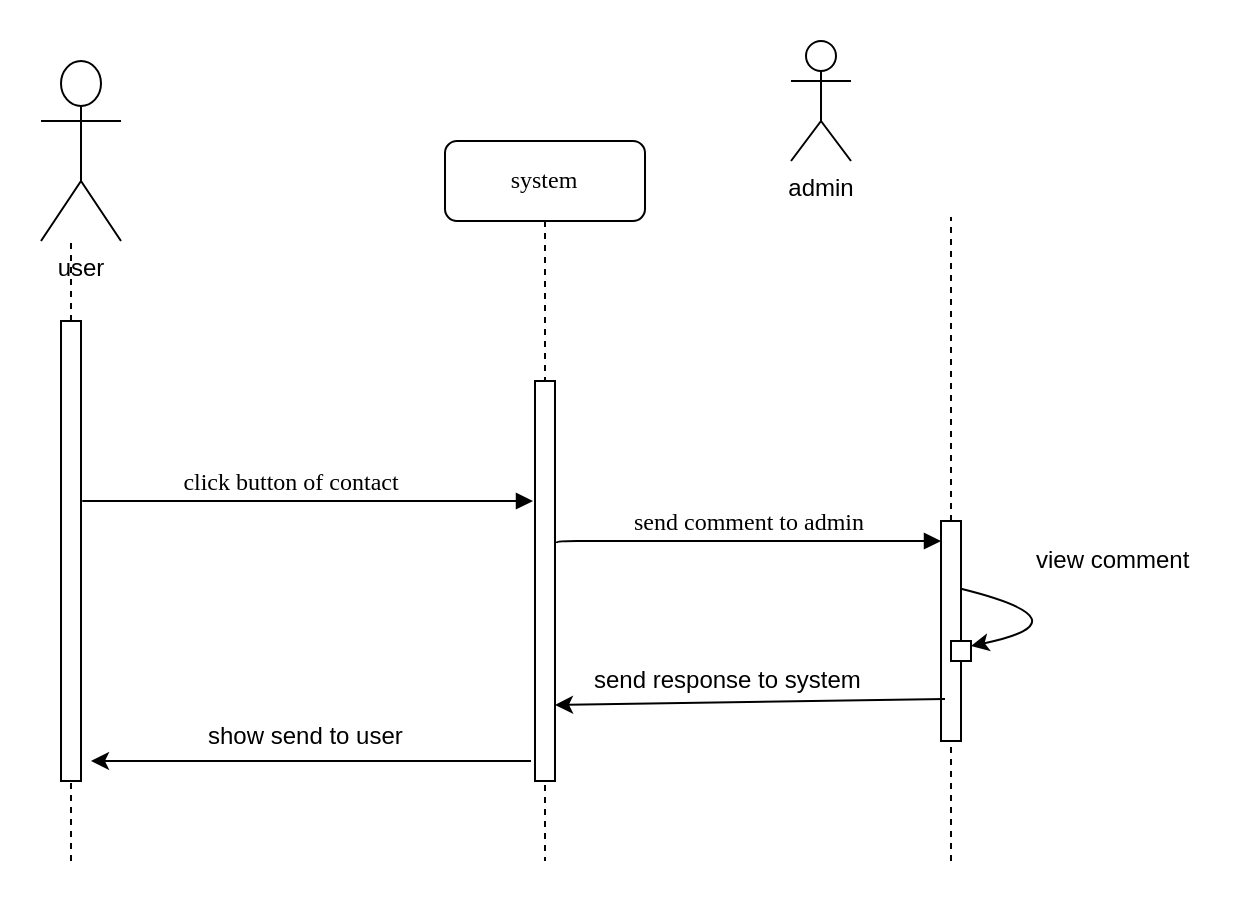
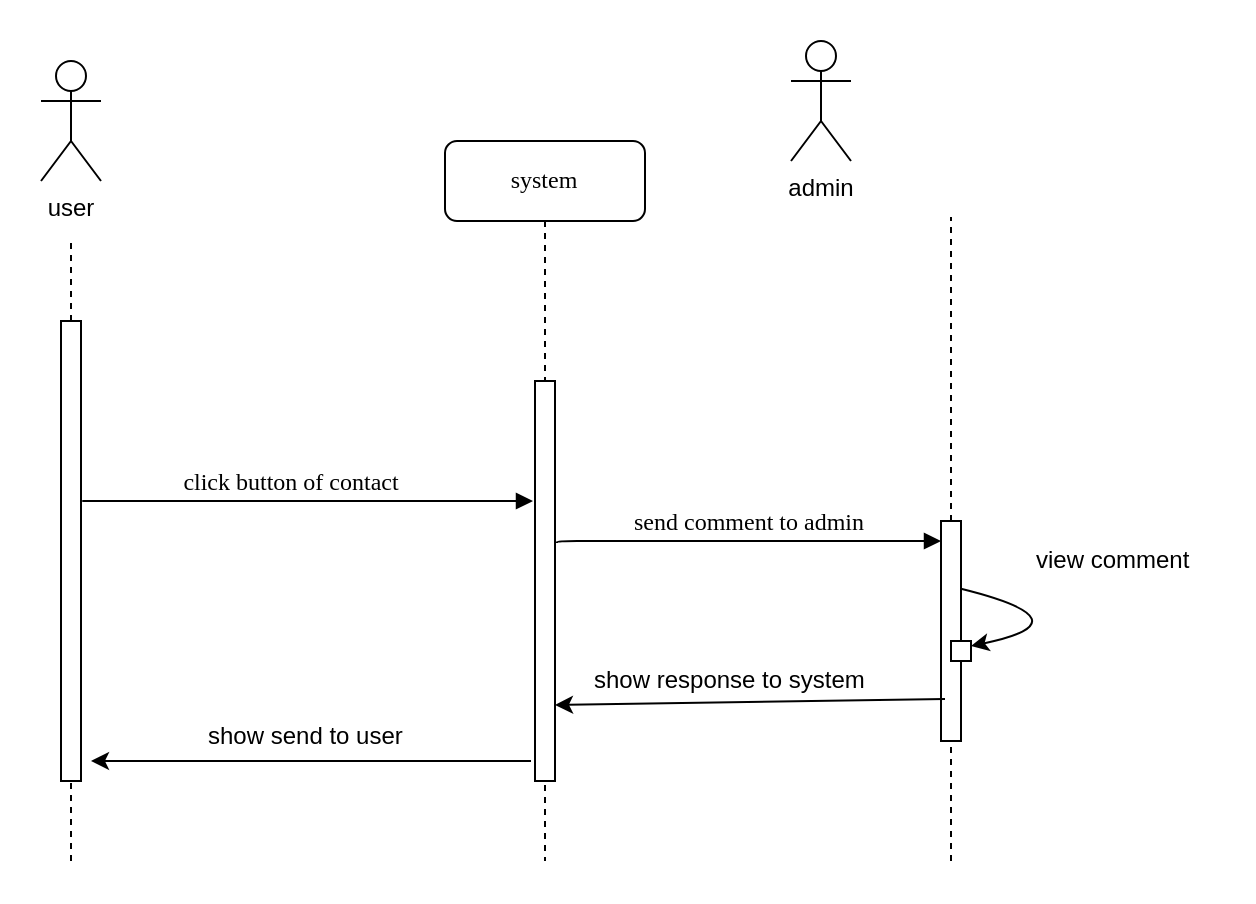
  <mxCell id="0" />
  <mxCell id="1" parent="0" />
  <mxCell id="2" value="system" style="shape=umlLifeline;perimeter=lifelinePerimeter;whiteSpace=wrap;html=1;container=1;collapsible=0;recursiveResize=0;outlineConnect=0;rounded=1;shadow=0;comic=0;labelBackgroundColor=none;strokeColor=#000000;strokeWidth=1;fillColor=#FFFFFF;fontFamily=Verdana;fontSize=12;fontColor=#000000;align=center;" parent="1" vertex="1"><mxGeometry x="222" y="70" width="100" height="360" as="geometry" /></mxCell>
  <mxCell id="3" value="" style="html=1;points=[];perimeter=orthogonalPerimeter;rounded=0;shadow=0;comic=0;labelBackgroundColor=none;strokeColor=#000000;strokeWidth=1;fillColor=#FFFFFF;fontFamily=Verdana;fontSize=12;fontColor=#000000;align=center;" parent="2" vertex="1"><mxGeometry x="45" y="120" width="10" height="200" as="geometry" /></mxCell>
  <mxCell id="4" value="admin" style="shape=umlActor;verticalLabelPosition=bottom;labelBackgroundColor=#ffffff;verticalAlign=top;html=1;outlineConnect=0;" parent="1" vertex="1"><mxGeometry x="395" y="20" width="30" height="60" as="geometry" /></mxCell>
- <mxCell id="5" value="user" style="shape=umlActor;verticalLabelPosition=bottom;labelBackgroundColor=#ffffff;verticalAlign=top;html=1;outlineConnect=0;" parent="1" vertex="1"><mxGeometry x="20" y="30" width="40" height="90" as="geometry" /></mxCell>
+ <mxCell id="5" value="user" style="shape=umlActor;verticalLabelPosition=bottom;labelBackgroundColor=#ffffff;verticalAlign=top;html=1;outlineConnect=0;" parent="1" vertex="1"><mxGeometry x="20" y="30" width="30" height="60" as="geometry" /></mxCell>
  <mxCell id="6" value="" style="endArrow=none;dashed=1;html=1;" parent="1" source="7" edge="1"><mxGeometry width="50" height="50" relative="1" as="geometry"><mxPoint x="35" y="671" as="sourcePoint" /><mxPoint x="35" y="120" as="targetPoint" /></mxGeometry></mxCell>
  <mxCell id="7" value="" style="html=1;points=[];perimeter=orthogonalPerimeter;rounded=0;shadow=0;comic=0;labelBackgroundColor=none;strokeColor=#000000;strokeWidth=1;fillColor=#FFFFFF;fontFamily=Verdana;fontSize=12;fontColor=#000000;align=center;" parent="1" vertex="1"><mxGeometry x="30" y="160" width="10" height="230" as="geometry" /></mxCell>
  <mxCell id="8" value="" style="endArrow=none;dashed=1;html=1;" parent="1" target="7" edge="1"><mxGeometry width="50" height="50" relative="1" as="geometry"><mxPoint x="35" y="430" as="sourcePoint" /><mxPoint x="35" y="120" as="targetPoint" /></mxGeometry></mxCell>
  <mxCell id="9" value="click button of contact" style="html=1;verticalAlign=bottom;endArrow=block;labelBackgroundColor=none;fontFamily=Verdana;fontSize=12;edgeStyle=elbowEdgeStyle;elbow=vertical;" parent="1" edge="1"><mxGeometry x="-0.717" relative="1" as="geometry"><mxPoint x="201" y="250" as="sourcePoint" /><Array as="points"><mxPoint x="36" y="250" /></Array><mxPoint x="266" y="250" as="targetPoint" /><mxPoint as="offset" /></mxGeometry></mxCell>
  <mxCell id="10" value="send comment to admin" style="html=1;verticalAlign=bottom;endArrow=block;labelBackgroundColor=none;fontFamily=Verdana;fontSize=12;edgeStyle=elbowEdgeStyle;elbow=vertical;exitX=1.1;exitY=0.405;exitDx=0;exitDy=0;exitPerimeter=0;" parent="1" source="3" edge="1"><mxGeometry relative="1" as="geometry"><mxPoint x="340" y="270" as="sourcePoint" /><Array as="points"><mxPoint x="345" y="270" /></Array><mxPoint x="470" y="270" as="targetPoint" /></mxGeometry></mxCell>
- <mxCell id="11" value="send response to system" style="text;html=1;resizable=0;points=[];autosize=1;align=left;verticalAlign=top;spacingTop=-4;" parent="1" vertex="1"><mxGeometry x="295" y="330" width="150" height="20" as="geometry" /></mxCell>
+ <mxCell id="11" value="show response to system" style="text;html=1;resizable=0;points=[];autosize=1;align=left;verticalAlign=top;spacingTop=-4;" parent="1" vertex="1"><mxGeometry x="295" y="330" width="150" height="20" as="geometry" /></mxCell>
  <mxCell id="12" value="show send to user" style="text;html=1;resizable=0;points=[];autosize=1;align=left;verticalAlign=top;spacingTop=-4;" parent="1" vertex="1"><mxGeometry x="102" y="358" width="130" height="20" as="geometry" /></mxCell>
  <mxCell id="13" value="" style="endArrow=none;dashed=1;html=1;" parent="1" source="14" edge="1"><mxGeometry width="50" height="50" relative="1" as="geometry"><mxPoint x="475" y="430" as="sourcePoint" /><mxPoint x="475" y="108" as="targetPoint" /></mxGeometry></mxCell>
  <mxCell id="14" value="" style="html=1;points=[];perimeter=orthogonalPerimeter;rounded=0;shadow=0;comic=0;labelBackgroundColor=none;strokeColor=#000000;strokeWidth=1;fillColor=#FFFFFF;fontFamily=Verdana;fontSize=12;fontColor=#000000;align=center;" parent="1" vertex="1"><mxGeometry x="470" y="260" width="10" height="110" as="geometry" /></mxCell>
  <mxCell id="15" value="" style="endArrow=none;dashed=1;html=1;" parent="1" target="14" edge="1"><mxGeometry width="50" height="50" relative="1" as="geometry"><mxPoint x="475" y="430" as="sourcePoint" /><mxPoint x="475" y="108" as="targetPoint" /></mxGeometry></mxCell>
  <mxCell id="16" value="" style="whiteSpace=wrap;html=1;aspect=fixed;" parent="1" vertex="1"><mxGeometry x="475" y="320" width="10" height="10" as="geometry" /></mxCell>
  <mxCell id="17" value="" style="curved=1;endArrow=classic;html=1;entryX=1;entryY=0.25;entryDx=0;entryDy=0;exitX=1;exitY=0.308;exitDx=0;exitDy=0;exitPerimeter=0;" parent="1" source="14" target="16" edge="1"><mxGeometry width="50" height="50" relative="1" as="geometry"><mxPoint x="485" y="300" as="sourcePoint" /><mxPoint x="545" y="330" as="targetPoint" /><Array as="points"><mxPoint x="545" y="310" /></Array></mxGeometry></mxCell>
  <mxCell id="18" value="view comment" style="text;html=1;resizable=0;points=[];autosize=1;align=left;verticalAlign=top;spacingTop=-4;" parent="1" vertex="1"><mxGeometry x="516" y="270" width="90" height="20" as="geometry" /></mxCell>
  <mxCell id="19" value="" style="endArrow=classic;html=1;" parent="1" edge="1"><mxGeometry width="50" height="50" relative="1" as="geometry"><mxPoint x="265" y="380" as="sourcePoint" /><mxPoint x="45" y="380" as="targetPoint" /></mxGeometry></mxCell>
  <mxCell id="20" value="" style="endArrow=classic;html=1;entryX=1;entryY=0.81;entryDx=0;entryDy=0;entryPerimeter=0;exitX=0.2;exitY=0.809;exitDx=0;exitDy=0;exitPerimeter=0;" edge="1" parent="1" source="14" target="3"><mxGeometry width="50" height="50" relative="1" as="geometry"><mxPoint x="465" y="350" as="sourcePoint" /><mxPoint x="475" y="370" as="targetPoint" /></mxGeometry></mxCell>
